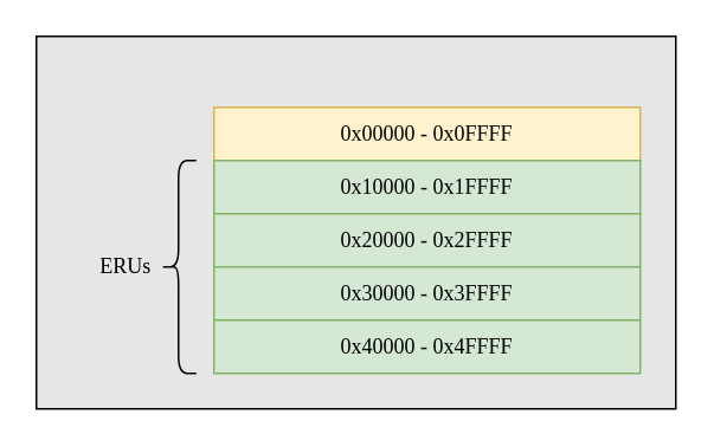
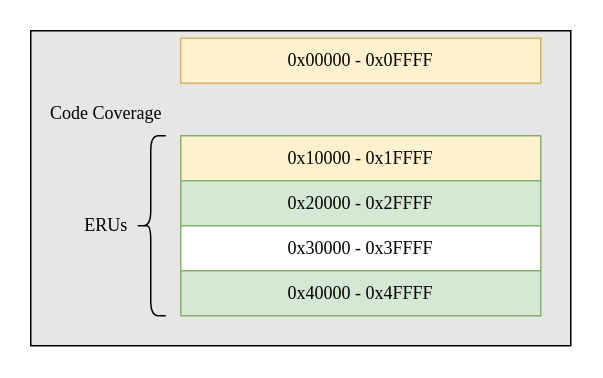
  <mxCell id="0" />
  <mxCell id="1" parent="0" />
  <mxCell id="2" value="" style="rounded=0;whiteSpace=wrap;html=1;fontFamily=Georgia;fillColor=#E6E6E6;" vertex="1" parent="1"><mxGeometry x="20" y="20" width="360" height="210" as="geometry" /></mxCell>
- <mxCell id="3" value="0x00000 - 0x0FFFF" style="rounded=0;whiteSpace=wrap;html=1;fillColor=#fff2cc;strokeColor=#d6b656;fontFamily=Georgia;" vertex="1" parent="1"><mxGeometry x="120" y="60" width="240" height="30" as="geometry" /></mxCell>
- <mxCell id="4" value="&lt;span&gt;0x10000 - 0x1FFFF&lt;/span&gt;" style="rounded=0;whiteSpace=wrap;html=1;fillColor=#d5e8d4;strokeColor=#82b366;fontFamily=Georgia;" vertex="1" parent="1"><mxGeometry x="120" y="90" width="240" height="30" as="geometry" /></mxCell>
+ <mxCell id="3" value="0x00000 - 0x0FFFF" style="rounded=0;whiteSpace=wrap;html=1;fillColor=#fff2cc;strokeColor=#d6b656;fontFamily=Georgia;" vertex="1" parent="1"><mxGeometry x="120" y="25" width="240" height="30" as="geometry" /></mxCell>
+ <mxCell id="4" value="&lt;span&gt;0x10000 - 0x1FFFF&lt;/span&gt;" style="rounded=0;whiteSpace=wrap;html=1;fillColor=#fff2cc;strokeColor=#82b366;fontFamily=Georgia;" vertex="1" parent="1"><mxGeometry x="120" y="90" width="240" height="30" as="geometry" /></mxCell>
  <mxCell id="5" value="&lt;span&gt;0x20000 - 0x2FFFF&lt;/span&gt;" style="rounded=0;whiteSpace=wrap;html=1;fillColor=#d5e8d4;strokeColor=#82b366;fontFamily=Georgia;" vertex="1" parent="1"><mxGeometry x="120" y="120" width="240" height="30" as="geometry" /></mxCell>
- <mxCell id="6" value="&lt;span&gt;0x30000 - 0x3FFFF&lt;/span&gt;" style="rounded=0;whiteSpace=wrap;html=1;fillColor=#d5e8d4;strokeColor=#82b366;fontFamily=Georgia;" vertex="1" parent="1"><mxGeometry x="120" y="150" width="240" height="30" as="geometry" /></mxCell>
+ <mxCell id="6" value="&lt;span&gt;0x30000 - 0x3FFFF&lt;/span&gt;" style="rounded=0;whiteSpace=wrap;html=1;fillColor=#ffffff;strokeColor=#82b366;fontFamily=Georgia;" vertex="1" parent="1"><mxGeometry x="120" y="150" width="240" height="30" as="geometry" /></mxCell>
  <mxCell id="7" value="&lt;span&gt;0x40000 - 0x4FFFF&lt;/span&gt;" style="rounded=0;whiteSpace=wrap;html=1;fillColor=#d5e8d4;strokeColor=#82b366;fontFamily=Georgia;" vertex="1" parent="1"><mxGeometry x="120" y="180" width="240" height="30" as="geometry" /></mxCell>
+ <mxCell id="8" value="Code Coverage" style="text;html=1;align=center;verticalAlign=middle;resizable=0;points=[];autosize=1;strokeColor=none;fontFamily=Georgia;" vertex="1" parent="1"><mxGeometry x="25" y="65" width="90" height="20" as="geometry" /></mxCell>
  <mxCell id="9" value="" style="shape=curlyBracket;whiteSpace=wrap;html=1;rounded=1;fontFamily=Georgia;" vertex="1" parent="1"><mxGeometry x="90" y="90" width="20" height="120" as="geometry" /></mxCell>
  <mxCell id="10" value="ERUs" style="text;html=1;align=center;verticalAlign=middle;resizable=0;points=[];autosize=1;strokeColor=none;fontFamily=Georgia;" vertex="1" parent="1"><mxGeometry x="50" y="140" width="40" height="20" as="geometry" /></mxCell>
